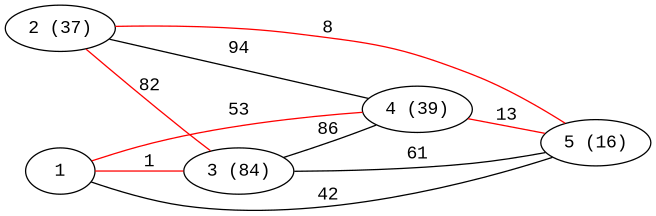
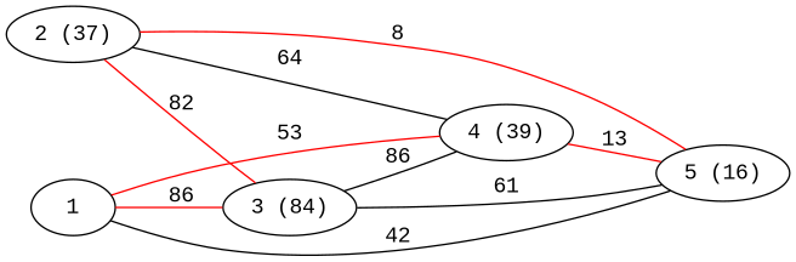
  graph {
    fontname="Liberation Mono"
    rankdir=LR
    node [fontname="Liberation Mono"]
    edge [color=red fontname="Liberation Mono"]
    n1 [label="2 (37)"]
    n2 [label="3 (84)"]
    n3 [label="4 (39)"]
    n4 [label="5 (16)"]
    1
    n1 -- n2 [label=82]
-   n1 -- n3 [color=black label=94]
+   n1 -- n3 [color=black label=64]
    n1 -- n4 [label=8]
    n2 -- n3 [color=black label=86]
    n2 -- n4 [color=black label=61]
    n3 -- n4 [label=13]
-   1 -- n2 [label=1]
+   1 -- n2 [label=86]
    1 -- n3 [label=53]
    1 -- n4 [color=black label=42]
  }
